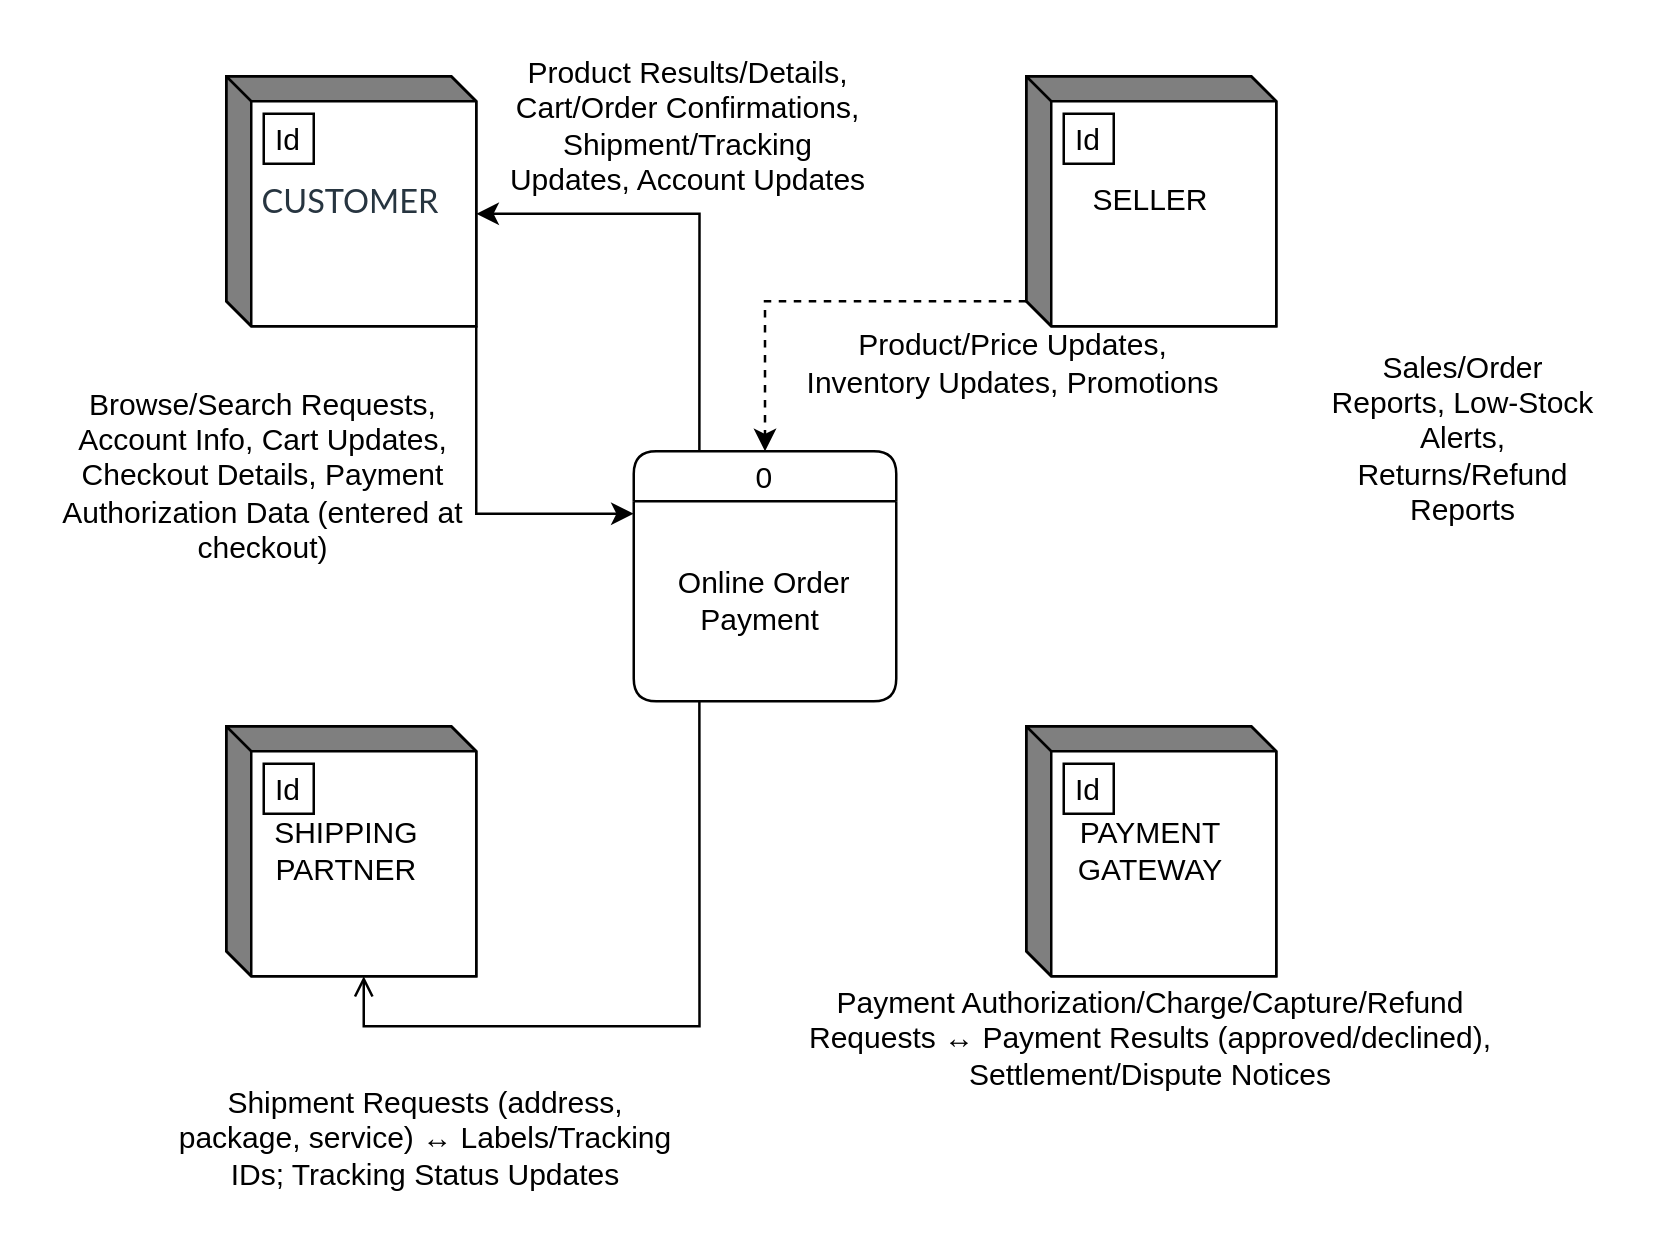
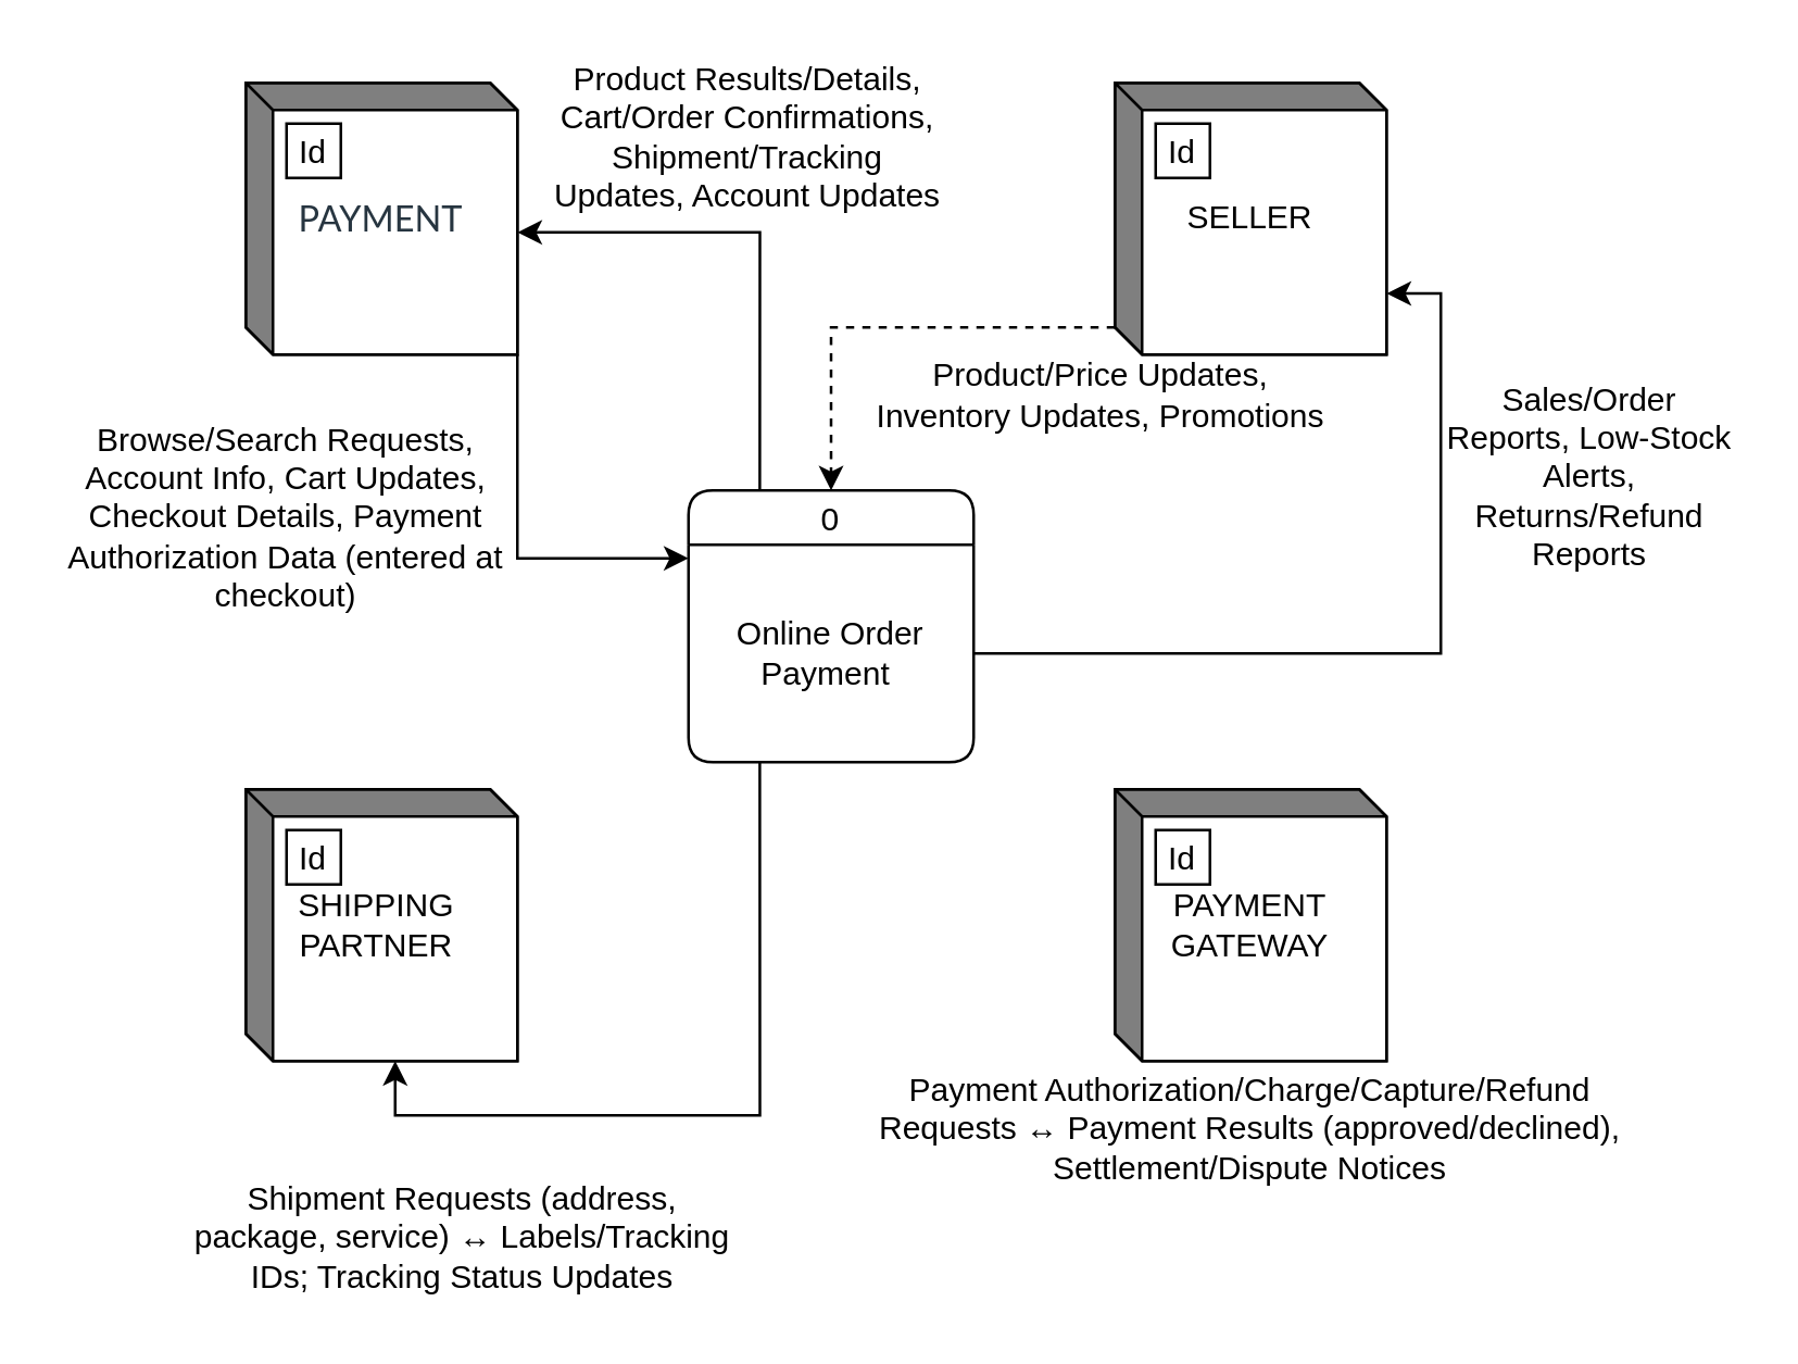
  <mxCell id="0" />
  <mxCell id="1" parent="0" />
  <mxCell id="2" value="0" style="swimlane;fontStyle=0;childLayout=stackLayout;horizontal=1;startSize=20;fillColor=#ffffff;horizontalStack=0;resizeParent=1;resizeParentMax=0;resizeLast=0;collapsible=0;marginBottom=0;swimlaneFillColor=#ffffff;rounded=1;" vertex="1" parent="1"><mxGeometry x="253" y="180" width="105" height="100" as="geometry" /></mxCell>
  <mxCell id="3" value="Online Order Payment&amp;nbsp;" style="text;html=1;align=center;verticalAlign=middle;whiteSpace=wrap;rounded=0;" vertex="1" parent="2"><mxGeometry y="20" width="105" height="80" as="geometry" /></mxCell>
  <mxCell id="4" style="edgeStyle=orthogonalEdgeStyle;rounded=0;orthogonalLoop=1;jettySize=auto;html=1;exitX=1;exitY=1;exitDx=0;exitDy=0;exitPerimeter=0;entryX=0;entryY=0.25;entryDx=0;entryDy=0;" edge="1" parent="1" source="5" target="2"><mxGeometry relative="1" as="geometry" /></mxCell>
- <mxCell id="5" value="&lt;span style=&quot;color: rgb(39, 53, 64); font-family: &amp;quot;Lato Extended&amp;quot;, Lato, &amp;quot;Helvetica Neue&amp;quot;, Helvetica, Arial, sans-serif; text-align: start; background-color: rgb(255, 255, 255);&quot;&gt;&lt;font style=&quot;font-size: 13px;&quot;&gt;CUSTOMER&lt;/font&gt;&lt;/span&gt;" style="html=1;dashed=0;whiteSpace=wrap;shape=mxgraph.dfd.externalEntity" vertex="1" parent="1"><mxGeometry x="90" y="30" width="100" height="100" as="geometry" /></mxCell>
+ <mxCell id="5" value="&lt;span style=&quot;color: rgb(39, 53, 64); font-family: &amp;quot;Lato Extended&amp;quot;, Lato, &amp;quot;Helvetica Neue&amp;quot;, Helvetica, Arial, sans-serif; text-align: start; background-color: rgb(255, 255, 255);&quot;&gt;&lt;font style=&quot;font-size: 13px;&quot;&gt;PAYMENT&lt;/font&gt;&lt;/span&gt;" style="html=1;dashed=0;whiteSpace=wrap;shape=mxgraph.dfd.externalEntity" vertex="1" parent="1"><mxGeometry x="90" y="30" width="100" height="100" as="geometry" /></mxCell>
  <mxCell id="6" value="Id" style="autosize=1;part=1;resizable=0;strokeColor=inherit;fillColor=inherit;gradientColor=inherit;" vertex="1" parent="5"><mxGeometry width="20" height="20" relative="1" as="geometry"><mxPoint x="15" y="15" as="offset" /></mxGeometry></mxCell>
  <mxCell id="7" style="edgeStyle=orthogonalEdgeStyle;rounded=0;orthogonalLoop=1;jettySize=auto;html=1;exitX=0;exitY=0;exitDx=0;exitDy=90;exitPerimeter=0;entryX=0.5;entryY=0;entryDx=0;entryDy=0;dashed=1;" edge="1" parent="1" source="8" target="2"><mxGeometry relative="1" as="geometry" /></mxCell>
  <mxCell id="8" value="SELLER" style="html=1;dashed=0;whiteSpace=wrap;shape=mxgraph.dfd.externalEntity" vertex="1" parent="1"><mxGeometry x="410" y="30" width="100" height="100" as="geometry" /></mxCell>
  <mxCell id="9" value="Id" style="autosize=1;part=1;resizable=0;strokeColor=inherit;fillColor=inherit;gradientColor=inherit;" vertex="1" parent="8"><mxGeometry width="20" height="20" relative="1" as="geometry"><mxPoint x="15" y="15" as="offset" /></mxGeometry></mxCell>
  <mxCell id="10" value="SHIPPING&amp;nbsp;&lt;div&gt;PARTNER&amp;nbsp;&lt;/div&gt;" style="html=1;dashed=0;whiteSpace=wrap;shape=mxgraph.dfd.externalEntity" vertex="1" parent="1"><mxGeometry x="90" y="290" width="100" height="100" as="geometry" /></mxCell>
  <mxCell id="11" value="Id" style="autosize=1;part=1;resizable=0;strokeColor=inherit;fillColor=inherit;gradientColor=inherit;" vertex="1" parent="10"><mxGeometry width="20" height="20" relative="1" as="geometry"><mxPoint x="15" y="15" as="offset" /></mxGeometry></mxCell>
  <mxCell id="12" value="PAYMENT GATEWAY" style="html=1;dashed=0;whiteSpace=wrap;shape=mxgraph.dfd.externalEntity" vertex="1" parent="1"><mxGeometry x="410" y="290" width="100" height="100" as="geometry" /></mxCell>
  <mxCell id="13" value="Id" style="autosize=1;part=1;resizable=0;strokeColor=inherit;fillColor=inherit;gradientColor=inherit;" vertex="1" parent="12"><mxGeometry width="20" height="20" relative="1" as="geometry"><mxPoint x="15" y="15" as="offset" /></mxGeometry></mxCell>
  <mxCell id="14" value=" Browse/Search Requests, Account Info, Cart Updates, Checkout Details, Payment Authorization Data (entered at checkout)" style="text;html=1;align=center;verticalAlign=middle;whiteSpace=wrap;rounded=0;" vertex="1" parent="1"><mxGeometry x="20" y="150" width="170" height="80" as="geometry" /></mxCell>
  <mxCell id="15" style="edgeStyle=orthogonalEdgeStyle;rounded=0;orthogonalLoop=1;jettySize=auto;html=1;exitX=0.25;exitY=0;exitDx=0;exitDy=0;entryX=0;entryY=0;entryDx=100;entryDy=55;entryPerimeter=0;" edge="1" parent="1" source="2" target="5"><mxGeometry relative="1" as="geometry" /></mxCell>
  <mxCell id="16" value="Product Results/Details, Cart/Order Confirmations, Shipment/Tracking Updates, Account Updates" style="text;html=1;align=center;verticalAlign=middle;whiteSpace=wrap;rounded=0;" vertex="1" parent="1"><mxGeometry x="200" y="20" width="150" height="60" as="geometry" /></mxCell>
  <mxCell id="17" value="Product/Price Updates, Inventory Updates, Promotions" style="text;html=1;align=center;verticalAlign=middle;whiteSpace=wrap;rounded=0;" vertex="1" parent="1"><mxGeometry x="320" y="130" width="170" height="30" as="geometry" /></mxCell>
+ <mxCell id="18" style="edgeStyle=orthogonalEdgeStyle;rounded=0;orthogonalLoop=1;jettySize=auto;html=1;exitX=1;exitY=0.5;exitDx=0;exitDy=0;entryX=0;entryY=0;entryDx=100;entryDy=77.5;entryPerimeter=0;" edge="1" parent="1" source="3" target="8"><mxGeometry relative="1" as="geometry" /></mxCell>
  <mxCell id="19" value="Sales/Order Reports, Low-Stock Alerts, Returns/Refund Reports" style="text;html=1;align=center;verticalAlign=middle;whiteSpace=wrap;rounded=0;" vertex="1" parent="1"><mxGeometry x="530" y="130" width="110" height="90" as="geometry" /></mxCell>
  <mxCell id="20" value="Payment Authorization/Charge/Capture/Refund Requests ↔ Payment Results (approved/declined), Settlement/Dispute Notices" style="text;html=1;align=center;verticalAlign=middle;whiteSpace=wrap;rounded=0;" vertex="1" parent="1"><mxGeometry x="320" y="400" width="280" height="30" as="geometry" /></mxCell>
- <mxCell id="21" style="edgeStyle=orthogonalEdgeStyle;rounded=0;orthogonalLoop=1;jettySize=auto;html=1;exitX=0.25;exitY=1;exitDx=0;exitDy=0;entryX=0;entryY=0;entryDx=55;entryDy=100;entryPerimeter=0;endArrow=open;" edge="1" parent="1" source="3" target="10"><mxGeometry relative="1" as="geometry" /></mxCell>
+ <mxCell id="21" style="edgeStyle=orthogonalEdgeStyle;rounded=0;orthogonalLoop=1;jettySize=auto;html=1;exitX=0.25;exitY=1;exitDx=0;exitDy=0;entryX=0;entryY=0;entryDx=55;entryDy=100;entryPerimeter=0;" edge="1" parent="1" source="3" target="10"><mxGeometry relative="1" as="geometry" /></mxCell>
  <mxCell id="22" value="Shipment Requests (address, package, service) ↔ Labels/Tracking IDs; Tracking Status Updates" style="text;html=1;align=center;verticalAlign=middle;whiteSpace=wrap;rounded=0;" vertex="1" parent="1"><mxGeometry x="70" y="430" width="200" height="50" as="geometry" /></mxCell>
